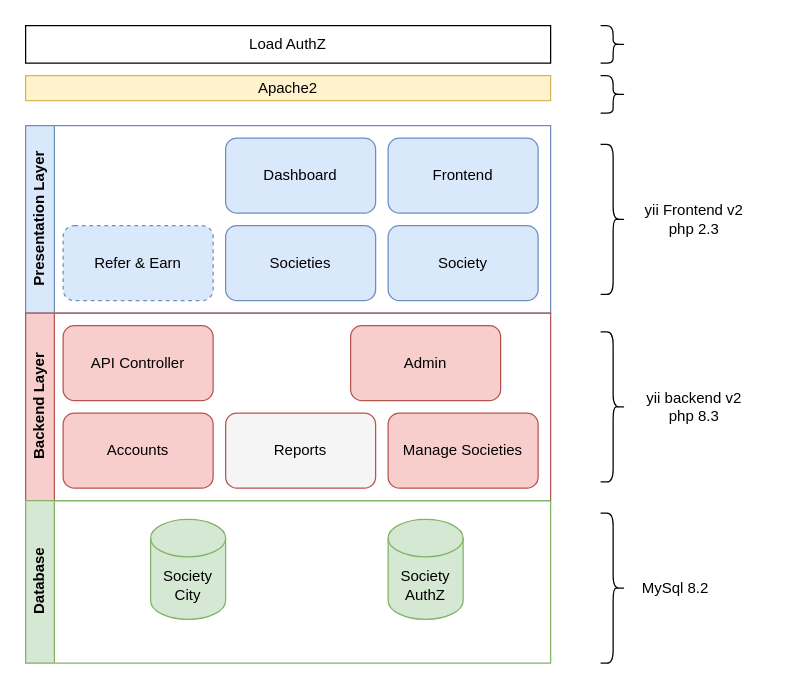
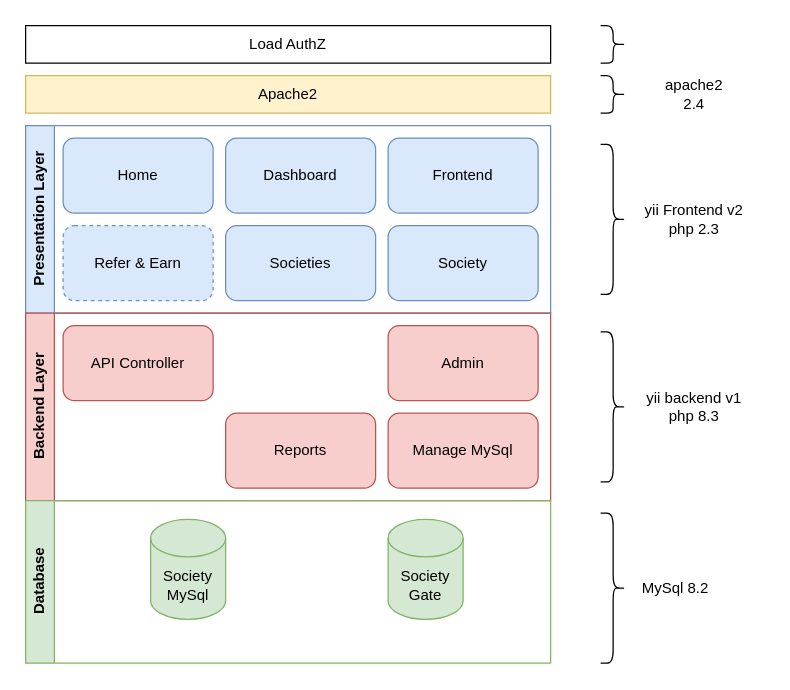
  <mxCell id="0" />
  <mxCell id="1" parent="0" />
- <mxCell id="2" value="Apache2" style="rounded=0;whiteSpace=wrap;html=1;fillColor=#fff2cc;strokeColor=#d6b656;" parent="1" vertex="1"><mxGeometry x="20" y="60" width="420" height="20" as="geometry" /></mxCell>
+ <mxCell id="2" value="Apache2" style="rounded=0;whiteSpace=wrap;html=1;fillColor=#fff2cc;strokeColor=#d6b656;" parent="1" vertex="1"><mxGeometry x="20" y="60" width="420" height="30" as="geometry" /></mxCell>
  <mxCell id="3" value="Load AuthZ" style="rounded=0;whiteSpace=wrap;html=1;" parent="1" vertex="1"><mxGeometry x="20" y="20" width="420" height="30" as="geometry" /></mxCell>
  <mxCell id="4" value="Presentation Layer" style="swimlane;horizontal=0;whiteSpace=wrap;html=1;fillColor=#dae8fc;strokeColor=#6c8ebf;" vertex="1" parent="1"><mxGeometry x="20" y="100" width="420" height="150" as="geometry" /></mxCell>
+ <mxCell id="5" value="Home" style="rounded=1;whiteSpace=wrap;html=1;fillColor=#dae8fc;strokeColor=#6c8ebf;" vertex="1" parent="4"><mxGeometry x="30" y="10" width="120" height="60" as="geometry" /></mxCell>
  <mxCell id="6" value="Dashboard" style="rounded=1;whiteSpace=wrap;html=1;fillColor=#dae8fc;strokeColor=#6c8ebf;" vertex="1" parent="4"><mxGeometry x="160" y="10" width="120" height="60" as="geometry" /></mxCell>
  <mxCell id="7" value="Frontend" style="rounded=1;whiteSpace=wrap;html=1;fillColor=#dae8fc;strokeColor=#6c8ebf;" vertex="1" parent="4"><mxGeometry x="290" y="10" width="120" height="60" as="geometry" /></mxCell>
  <mxCell id="8" value="Refer &amp;amp; Earn" style="rounded=1;whiteSpace=wrap;html=1;fillColor=#dae8fc;strokeColor=#6c8ebf;dashed=1;" vertex="1" parent="4"><mxGeometry x="30" y="80" width="120" height="60" as="geometry" /></mxCell>
  <mxCell id="9" value="Societies" style="rounded=1;whiteSpace=wrap;html=1;fillColor=#dae8fc;strokeColor=#6c8ebf;" vertex="1" parent="4"><mxGeometry x="160" y="80" width="120" height="60" as="geometry" /></mxCell>
  <mxCell id="10" value="Society" style="rounded=1;whiteSpace=wrap;html=1;fillColor=#dae8fc;strokeColor=#6c8ebf;" vertex="1" parent="4"><mxGeometry x="290" y="80" width="120" height="60" as="geometry" /></mxCell>
  <mxCell id="11" value="Backend Layer" style="swimlane;horizontal=0;whiteSpace=wrap;html=1;fillColor=#f8cecc;strokeColor=#b85450;" vertex="1" parent="1"><mxGeometry x="20" y="250" width="420" height="150" as="geometry" /></mxCell>
  <mxCell id="12" value="API Controller" style="rounded=1;whiteSpace=wrap;html=1;fillColor=#f8cecc;strokeColor=#b85450;" parent="11" vertex="1"><mxGeometry x="30" y="10" width="120" height="60" as="geometry" /></mxCell>
- <mxCell id="13" value="Admin" style="rounded=1;whiteSpace=wrap;html=1;fillColor=#f8cecc;strokeColor=#b85450;" vertex="1" parent="11"><mxGeometry x="260" y="10" width="120" height="60" as="geometry" /></mxCell>
- <mxCell id="14" value="Accounts" style="rounded=1;whiteSpace=wrap;html=1;fillColor=#f8cecc;strokeColor=#b85450;" vertex="1" parent="11"><mxGeometry x="30" y="80" width="120" height="60" as="geometry" /></mxCell>
- <mxCell id="15" value="Reports" style="rounded=1;whiteSpace=wrap;html=1;fillColor=#f5f5f5;strokeColor=#b85450;" vertex="1" parent="11"><mxGeometry x="160" y="80" width="120" height="60" as="geometry" /></mxCell>
- <mxCell id="16" value="Manage Societies" style="rounded=1;whiteSpace=wrap;html=1;fillColor=#f8cecc;strokeColor=#b85450;" vertex="1" parent="11"><mxGeometry x="290" y="80" width="120" height="60" as="geometry" /></mxCell>
+ <mxCell id="13" value="Admin" style="rounded=1;whiteSpace=wrap;html=1;fillColor=#f8cecc;strokeColor=#b85450;" vertex="1" parent="11"><mxGeometry x="290" y="10" width="120" height="60" as="geometry" /></mxCell>
+ <mxCell id="15" value="Reports" style="rounded=1;whiteSpace=wrap;html=1;fillColor=#f8cecc;strokeColor=#b85450;" vertex="1" parent="11"><mxGeometry x="160" y="80" width="120" height="60" as="geometry" /></mxCell>
+ <mxCell id="16" value="Manage MySql" style="rounded=1;whiteSpace=wrap;html=1;fillColor=#f8cecc;strokeColor=#b85450;" vertex="1" parent="11"><mxGeometry x="290" y="80" width="120" height="60" as="geometry" /></mxCell>
  <mxCell id="17" value="Database" style="swimlane;horizontal=0;whiteSpace=wrap;html=1;fillColor=#d5e8d4;strokeColor=#82b366;" vertex="1" parent="1"><mxGeometry x="20" y="400" width="420" height="130" as="geometry" /></mxCell>
- <mxCell id="18" value="Society City" style="shape=cylinder3;whiteSpace=wrap;html=1;boundedLbl=1;backgroundOutline=1;size=15;fillColor=#d5e8d4;strokeColor=#82b366;" parent="17" vertex="1"><mxGeometry x="100" y="15" width="60" height="80" as="geometry" /></mxCell>
- <mxCell id="19" value="Society AuthZ" style="shape=cylinder3;whiteSpace=wrap;html=1;boundedLbl=1;backgroundOutline=1;size=15;fillColor=#d5e8d4;strokeColor=#82b366;" parent="17" vertex="1"><mxGeometry x="290" y="15" width="60" height="80" as="geometry" /></mxCell>
+ <mxCell id="18" value="Society MySql" style="shape=cylinder3;whiteSpace=wrap;html=1;boundedLbl=1;backgroundOutline=1;size=15;fillColor=#d5e8d4;strokeColor=#82b366;" parent="17" vertex="1"><mxGeometry x="100" y="15" width="60" height="80" as="geometry" /></mxCell>
+ <mxCell id="19" value="Society Gate" style="shape=cylinder3;whiteSpace=wrap;html=1;boundedLbl=1;backgroundOutline=1;size=15;fillColor=#d5e8d4;strokeColor=#82b366;" parent="17" vertex="1"><mxGeometry x="290" y="15" width="60" height="80" as="geometry" /></mxCell>
  <mxCell id="20" value="MySql 8.2" style="text;html=1;align=center;verticalAlign=middle;whiteSpace=wrap;rounded=0;" vertex="1" parent="1"><mxGeometry x="510" y="455" width="60" height="30" as="geometry" /></mxCell>
  <mxCell id="21" value="yii Frontend v2&lt;div&gt;php 2.3&lt;/div&gt;" style="text;html=1;align=center;verticalAlign=middle;whiteSpace=wrap;rounded=0;" vertex="1" parent="1"><mxGeometry x="500" y="160" width="110" height="30" as="geometry" /></mxCell>
  <mxCell id="22" value="" style="shape=curlyBracket;whiteSpace=wrap;html=1;rounded=1;flipH=1;labelPosition=right;verticalLabelPosition=middle;align=left;verticalAlign=middle;" vertex="1" parent="1"><mxGeometry x="480" y="115" width="20" height="120" as="geometry" /></mxCell>
  <mxCell id="23" value="" style="shape=curlyBracket;whiteSpace=wrap;html=1;rounded=1;flipH=1;labelPosition=right;verticalLabelPosition=middle;align=left;verticalAlign=middle;" vertex="1" parent="1"><mxGeometry x="480" y="265" width="20" height="120" as="geometry" /></mxCell>
- <mxCell id="24" value="yii backend v2&lt;div&gt;php 8.3&lt;/div&gt;" style="text;html=1;align=center;verticalAlign=middle;whiteSpace=wrap;rounded=0;" vertex="1" parent="1"><mxGeometry x="500" y="310" width="110" height="30" as="geometry" /></mxCell>
+ <mxCell id="24" value="yii backend v1&lt;div&gt;php 8.3&lt;/div&gt;" style="text;html=1;align=center;verticalAlign=middle;whiteSpace=wrap;rounded=0;" vertex="1" parent="1"><mxGeometry x="500" y="310" width="110" height="30" as="geometry" /></mxCell>
  <mxCell id="25" value="" style="shape=curlyBracket;whiteSpace=wrap;html=1;rounded=1;flipH=1;labelPosition=right;verticalLabelPosition=middle;align=left;verticalAlign=middle;" vertex="1" parent="1"><mxGeometry x="480" y="410" width="20" height="120" as="geometry" /></mxCell>
  <mxCell id="26" value="" style="shape=curlyBracket;whiteSpace=wrap;html=1;rounded=1;flipH=1;labelPosition=right;verticalLabelPosition=middle;align=left;verticalAlign=middle;" vertex="1" parent="1"><mxGeometry x="480" y="60" width="20" height="30" as="geometry" /></mxCell>
  <mxCell id="27" value="" style="shape=curlyBracket;whiteSpace=wrap;html=1;rounded=1;flipH=1;labelPosition=right;verticalLabelPosition=middle;align=left;verticalAlign=middle;" vertex="1" parent="1"><mxGeometry x="480" y="20" width="20" height="30" as="geometry" /></mxCell>
+ <mxCell id="28" value="apache2&lt;div&gt;2.4&lt;/div&gt;" style="text;html=1;align=center;verticalAlign=middle;whiteSpace=wrap;rounded=0;" vertex="1" parent="1"><mxGeometry x="500" y="60" width="110" height="30" as="geometry" /></mxCell>
